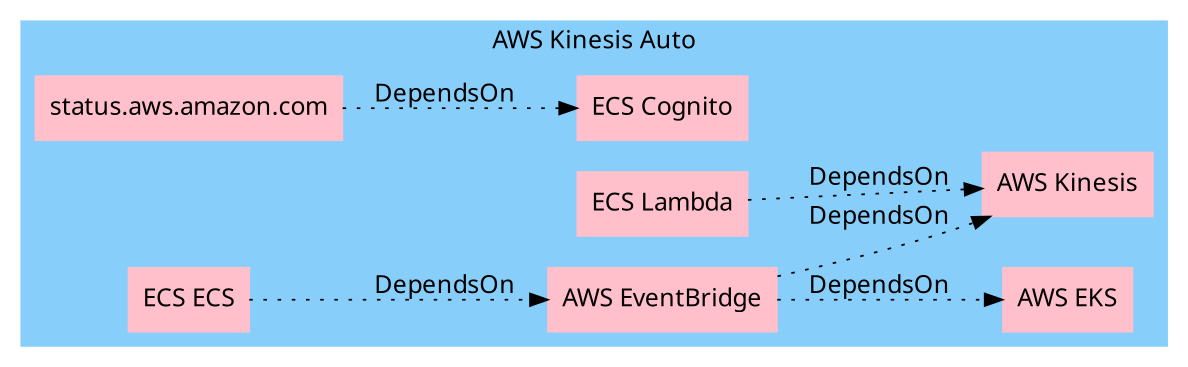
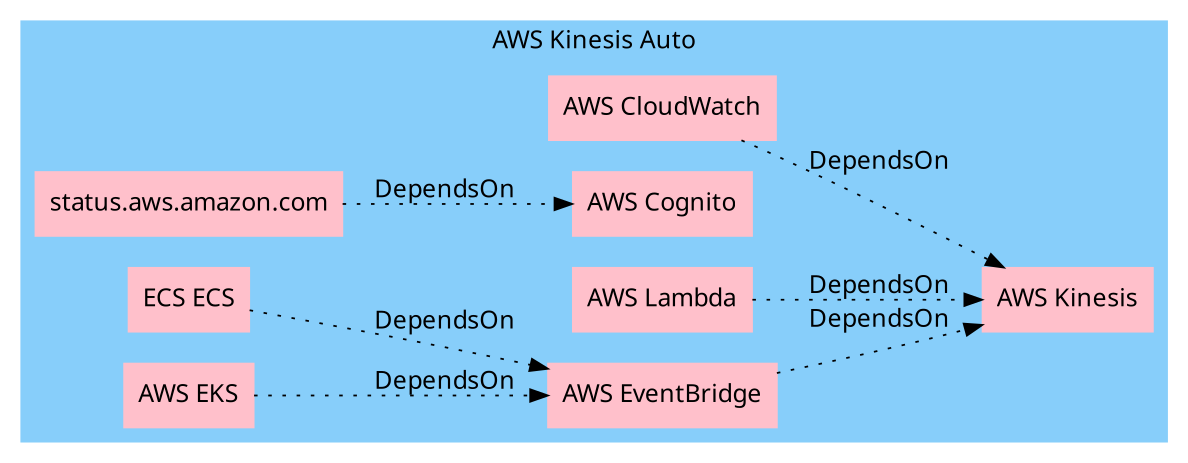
  digraph {
    fontname="Sans serif"
    rankdir=LR
    node [color=pink fontname="Sans serif" shape=rectangle style=filled]
    edge [fontname="Sans serif" style=dotted]
    n1 [label="AWS Kinesis"]
-   n3 [label="ECS Cognito"]
+   n2 [label="AWS CloudWatch"]
+   n3 [label="AWS Cognito"]
    n4 [label="status.aws.amazon.com"]
    n5 [label="AWS EventBridge"]
-   n6 [label="ECS Lambda"]
+   n6 [label="AWS Lambda"]
    n7 [label="ECS ECS"]
    n8 [label="AWS EKS"]
    subgraph cluster_1 {
      color=lightskyblue
      label="AWS Kinesis Auto"
      style=filled
      n1
+     n2
      n3
      n4
      n5
      n6
      n7
      n8
    }
+   n2 -> n1 [label=DependsOn]
    n4 -> n3 [label=DependsOn]
    n5 -> n1 [label=DependsOn]
    n6 -> n1 [label=DependsOn]
    n7 -> n5 [label=DependsOn]
-   n5 -> n8 [label=DependsOn]
+   n8 -> n5 [label=DependsOn]
  }
